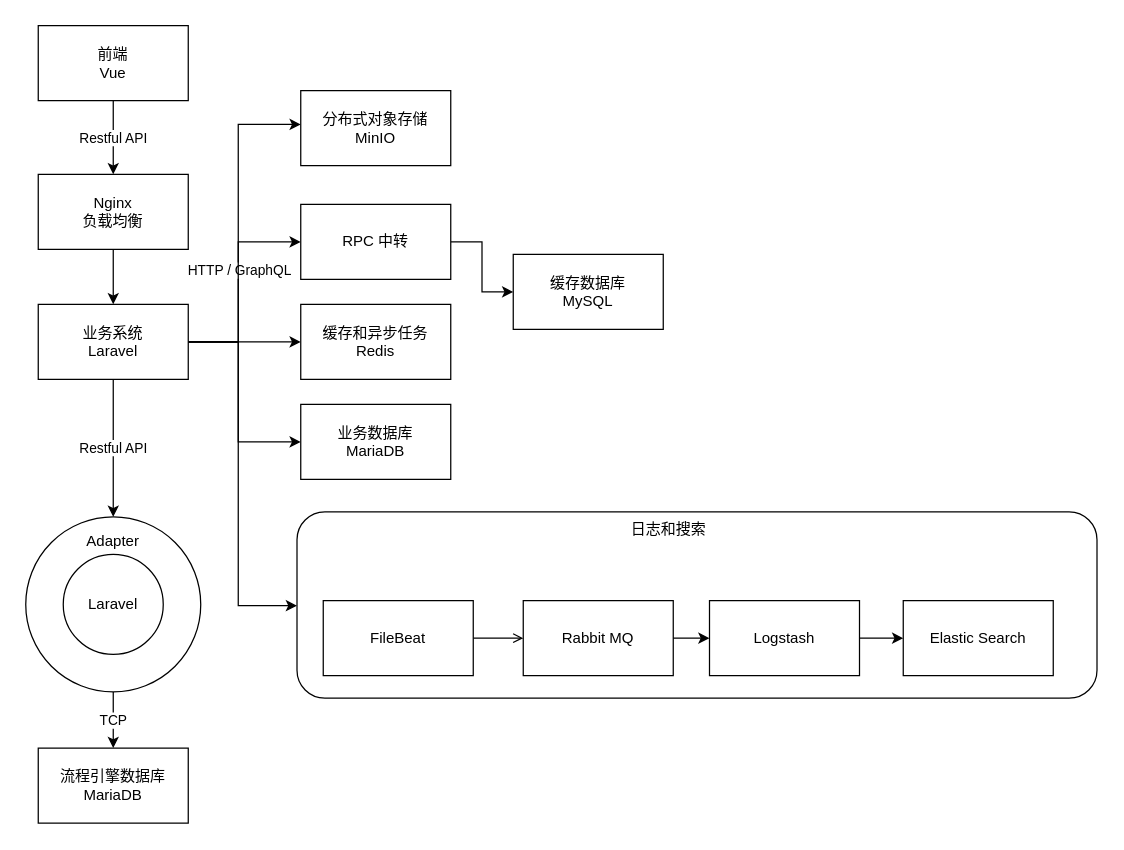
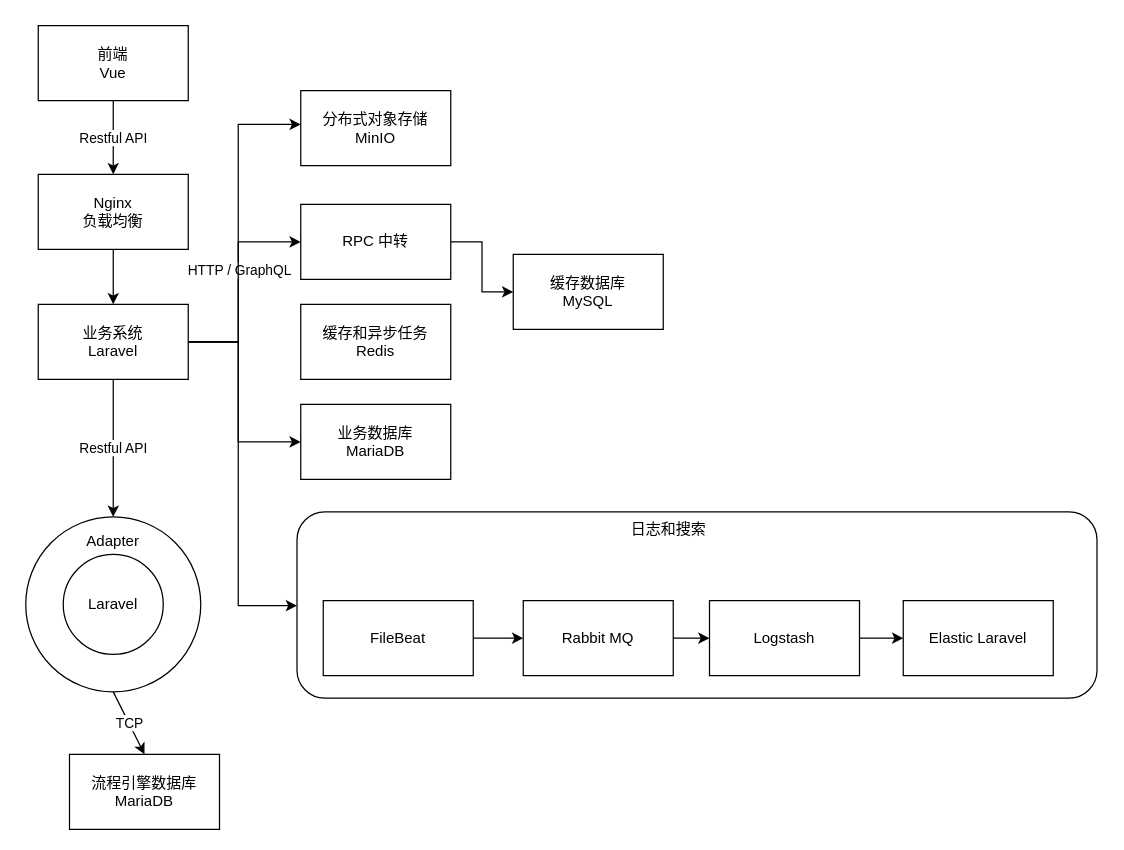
  <mxCell id="0" />
  <mxCell id="1" parent="0" />
  <mxCell id="2" value="" style="edgeStyle=orthogonalEdgeStyle;rounded=0;orthogonalLoop=1;jettySize=auto;html=1;" parent="1" source="8" target="9" edge="1"><mxGeometry relative="1" as="geometry"><Array as="points"><mxPoint x="190" y="273" /><mxPoint x="190" y="353" /></Array></mxGeometry></mxCell>
- <mxCell id="3" style="edgeStyle=orthogonalEdgeStyle;rounded=0;orthogonalLoop=1;jettySize=auto;html=1;entryX=0;entryY=0.5;entryDx=0;entryDy=0;" parent="1" source="8" target="10" edge="1"><mxGeometry relative="1" as="geometry" /></mxCell>
  <mxCell id="4" style="edgeStyle=orthogonalEdgeStyle;rounded=0;orthogonalLoop=1;jettySize=auto;html=1;entryX=0;entryY=0.5;entryDx=0;entryDy=0;" parent="1" source="8" target="16" edge="1"><mxGeometry relative="1" as="geometry"><Array as="points"><mxPoint x="190" y="273" /><mxPoint x="190" y="193" /></Array></mxGeometry></mxCell>
  <mxCell id="5" value="HTTP / GraphQL" style="edgeLabel;html=1;align=center;verticalAlign=middle;resizable=0;points=[];" parent="4" vertex="1" connectable="0"><mxGeometry x="0.153" relative="1" as="geometry"><mxPoint as="offset" /></mxGeometry></mxCell>
  <mxCell id="6" style="edgeStyle=orthogonalEdgeStyle;rounded=0;orthogonalLoop=1;jettySize=auto;html=1;" parent="1" source="8" target="24" edge="1"><mxGeometry relative="1" as="geometry"><Array as="points"><mxPoint x="190" y="273" /><mxPoint x="190" y="484" /></Array></mxGeometry></mxCell>
  <mxCell id="7" style="edgeStyle=orthogonalEdgeStyle;rounded=0;orthogonalLoop=1;jettySize=auto;html=1;" edge="1" parent="1" source="8" target="33"><mxGeometry relative="1" as="geometry"><Array as="points"><mxPoint x="190" y="273" /><mxPoint x="190" y="99" /></Array></mxGeometry></mxCell>
  <mxCell id="8" value="业务系统&lt;br&gt;Laravel" style="rounded=0;whiteSpace=wrap;html=1;" parent="1" vertex="1"><mxGeometry x="30" y="243" width="120" height="60" as="geometry" /></mxCell>
  <mxCell id="9" value="业务数据库&lt;br&gt;MariaDB" style="rounded=0;whiteSpace=wrap;html=1;" parent="1" vertex="1"><mxGeometry x="240" y="323" width="120" height="60" as="geometry" /></mxCell>
  <mxCell id="10" value="缓存和异步任务&lt;br&gt;Redis" style="rounded=0;whiteSpace=wrap;html=1;" parent="1" vertex="1"><mxGeometry x="240" y="243" width="120" height="60" as="geometry" /></mxCell>
  <mxCell id="11" value="" style="group" parent="1" vertex="1" connectable="0"><mxGeometry x="20" y="413" width="140" height="140" as="geometry" /></mxCell>
  <mxCell id="12" value="" style="ellipse;whiteSpace=wrap;html=1;aspect=fixed;align=center;" parent="11" vertex="1"><mxGeometry width="140" height="140" as="geometry" /></mxCell>
  <mxCell id="13" value="Laravel" style="ellipse;whiteSpace=wrap;html=1;aspect=fixed;" parent="11" vertex="1"><mxGeometry x="30" y="30" width="80" height="80" as="geometry" /></mxCell>
  <mxCell id="14" value="Adapter" style="text;html=1;strokeColor=none;fillColor=none;align=center;verticalAlign=middle;whiteSpace=wrap;rounded=0;" parent="11" vertex="1"><mxGeometry x="50" y="10" width="40" height="20" as="geometry" /></mxCell>
  <mxCell id="15" value="" style="edgeStyle=orthogonalEdgeStyle;rounded=0;orthogonalLoop=1;jettySize=auto;html=1;entryX=0;entryY=0.5;entryDx=0;entryDy=0;" parent="1" source="16" target="20" edge="1"><mxGeometry relative="1" as="geometry" /></mxCell>
  <mxCell id="16" value="RPC 中转" style="rounded=0;whiteSpace=wrap;html=1;" parent="1" vertex="1"><mxGeometry x="240" y="163" width="120" height="60" as="geometry" /></mxCell>
  <mxCell id="17" value="Restful API" style="endArrow=classic;html=1;exitX=0.5;exitY=1;exitDx=0;exitDy=0;entryX=0.5;entryY=0;entryDx=0;entryDy=0;" parent="1" source="8" target="12" edge="1"><mxGeometry width="50" height="50" relative="1" as="geometry"><mxPoint x="70" y="323" as="sourcePoint" /><mxPoint x="120" y="273" as="targetPoint" /></mxGeometry></mxCell>
  <mxCell id="18" value="Restful API" style="edgeStyle=orthogonalEdgeStyle;rounded=0;orthogonalLoop=1;jettySize=auto;html=1;" parent="1" source="19" target="35" edge="1"><mxGeometry relative="1" as="geometry"><mxPoint x="-67" y="273" as="targetPoint" /></mxGeometry></mxCell>
  <mxCell id="19" value="前端&lt;br&gt;Vue" style="rounded=0;whiteSpace=wrap;html=1;" parent="1" vertex="1"><mxGeometry x="30" y="20" width="120" height="60" as="geometry" /></mxCell>
  <mxCell id="20" value="缓存数据库&lt;br&gt;MySQL" style="rounded=0;whiteSpace=wrap;html=1;" parent="1" vertex="1"><mxGeometry x="410" y="203" width="120" height="60" as="geometry" /></mxCell>
- <mxCell id="21" value="流程引擎数据库&lt;br&gt;MariaDB" style="rounded=0;whiteSpace=wrap;html=1;" parent="1" vertex="1"><mxGeometry x="30" y="598" width="120" height="60" as="geometry" /></mxCell>
+ <mxCell id="21" value="流程引擎数据库&lt;br&gt;MariaDB" style="rounded=0;whiteSpace=wrap;html=1;" parent="1" vertex="1"><mxGeometry x="55" y="603" width="120" height="60" as="geometry" /></mxCell>
  <mxCell id="22" value="TCP" style="endArrow=classic;html=1;exitX=0.5;exitY=1;exitDx=0;exitDy=0;entryX=0.5;entryY=0;entryDx=0;entryDy=0;" parent="1" source="12" target="21" edge="1"><mxGeometry width="50" height="50" relative="1" as="geometry"><mxPoint x="230" y="443" as="sourcePoint" /><mxPoint x="280" y="393" as="targetPoint" /></mxGeometry></mxCell>
  <mxCell id="23" value="" style="group" parent="1" vertex="1" connectable="0"><mxGeometry x="237" y="409" width="640" height="149" as="geometry" /></mxCell>
  <mxCell id="24" value="" style="rounded=1;whiteSpace=wrap;html=1;align=center;" parent="23" vertex="1"><mxGeometry width="640" height="149" as="geometry" /></mxCell>
  <mxCell id="25" value="日志和搜索" style="text;html=1;strokeColor=none;fillColor=none;align=center;verticalAlign=middle;whiteSpace=wrap;rounded=0;" parent="23" vertex="1"><mxGeometry x="233" y="4" width="129" height="20" as="geometry" /></mxCell>
  <mxCell id="26" value="Rabbit MQ" style="rounded=0;whiteSpace=wrap;html=1;" parent="23" vertex="1"><mxGeometry x="181" y="71" width="120" height="60" as="geometry" /></mxCell>
  <mxCell id="27" value="Logstash" style="rounded=0;whiteSpace=wrap;html=1;" parent="23" vertex="1"><mxGeometry x="330" y="71" width="120" height="60" as="geometry" /></mxCell>
  <mxCell id="28" style="edgeStyle=orthogonalEdgeStyle;rounded=0;orthogonalLoop=1;jettySize=auto;html=1;" parent="23" source="26" target="27" edge="1"><mxGeometry relative="1" as="geometry" /></mxCell>
- <mxCell id="29" value="Elastic Search" style="rounded=0;whiteSpace=wrap;html=1;" parent="23" vertex="1"><mxGeometry x="485" y="71" width="120" height="60" as="geometry" /></mxCell>
+ <mxCell id="29" value="Elastic Laravel" style="rounded=0;whiteSpace=wrap;html=1;" parent="23" vertex="1"><mxGeometry x="485" y="71" width="120" height="60" as="geometry" /></mxCell>
  <mxCell id="30" style="edgeStyle=orthogonalEdgeStyle;rounded=0;orthogonalLoop=1;jettySize=auto;html=1;" parent="23" source="27" target="29" edge="1"><mxGeometry relative="1" as="geometry" /></mxCell>
- <mxCell id="31" style="edgeStyle=orthogonalEdgeStyle;rounded=0;orthogonalLoop=1;jettySize=auto;html=1;endArrow=open;" parent="23" source="32" target="26" edge="1"><mxGeometry relative="1" as="geometry" /></mxCell>
+ <mxCell id="31" style="edgeStyle=orthogonalEdgeStyle;rounded=0;orthogonalLoop=1;jettySize=auto;html=1;" parent="23" source="32" target="26" edge="1"><mxGeometry relative="1" as="geometry" /></mxCell>
  <mxCell id="32" value="FileBeat" style="rounded=0;whiteSpace=wrap;html=1;" parent="23" vertex="1"><mxGeometry x="21" y="71" width="120" height="60" as="geometry" /></mxCell>
  <mxCell id="33" value="分布式对象存储&lt;br&gt;MinIO" style="rounded=0;whiteSpace=wrap;html=1;" vertex="1" parent="1"><mxGeometry x="240" y="72" width="120" height="60" as="geometry" /></mxCell>
  <mxCell id="34" style="edgeStyle=orthogonalEdgeStyle;rounded=0;orthogonalLoop=1;jettySize=auto;html=1;" edge="1" parent="1" source="35" target="8"><mxGeometry relative="1" as="geometry" /></mxCell>
  <mxCell id="35" value="Nginx&lt;br&gt;负载均衡" style="rounded=0;whiteSpace=wrap;html=1;" vertex="1" parent="1"><mxGeometry x="30" y="139" width="120" height="60" as="geometry" /></mxCell>
